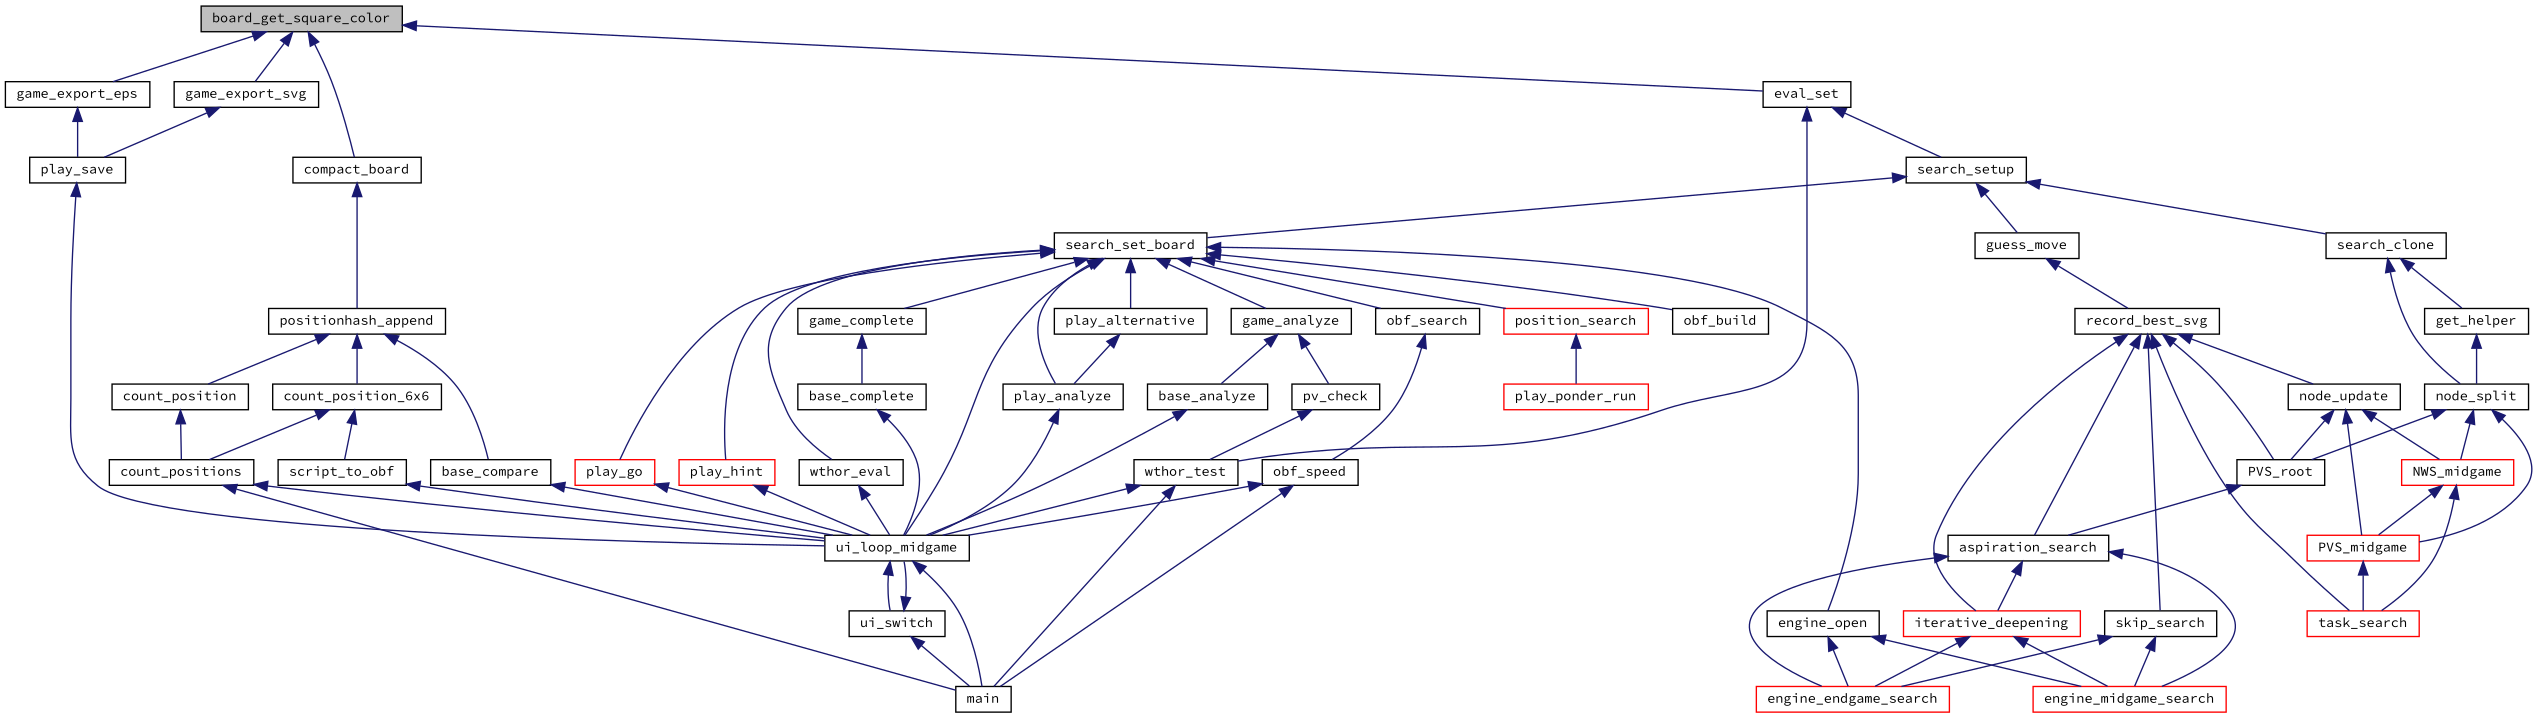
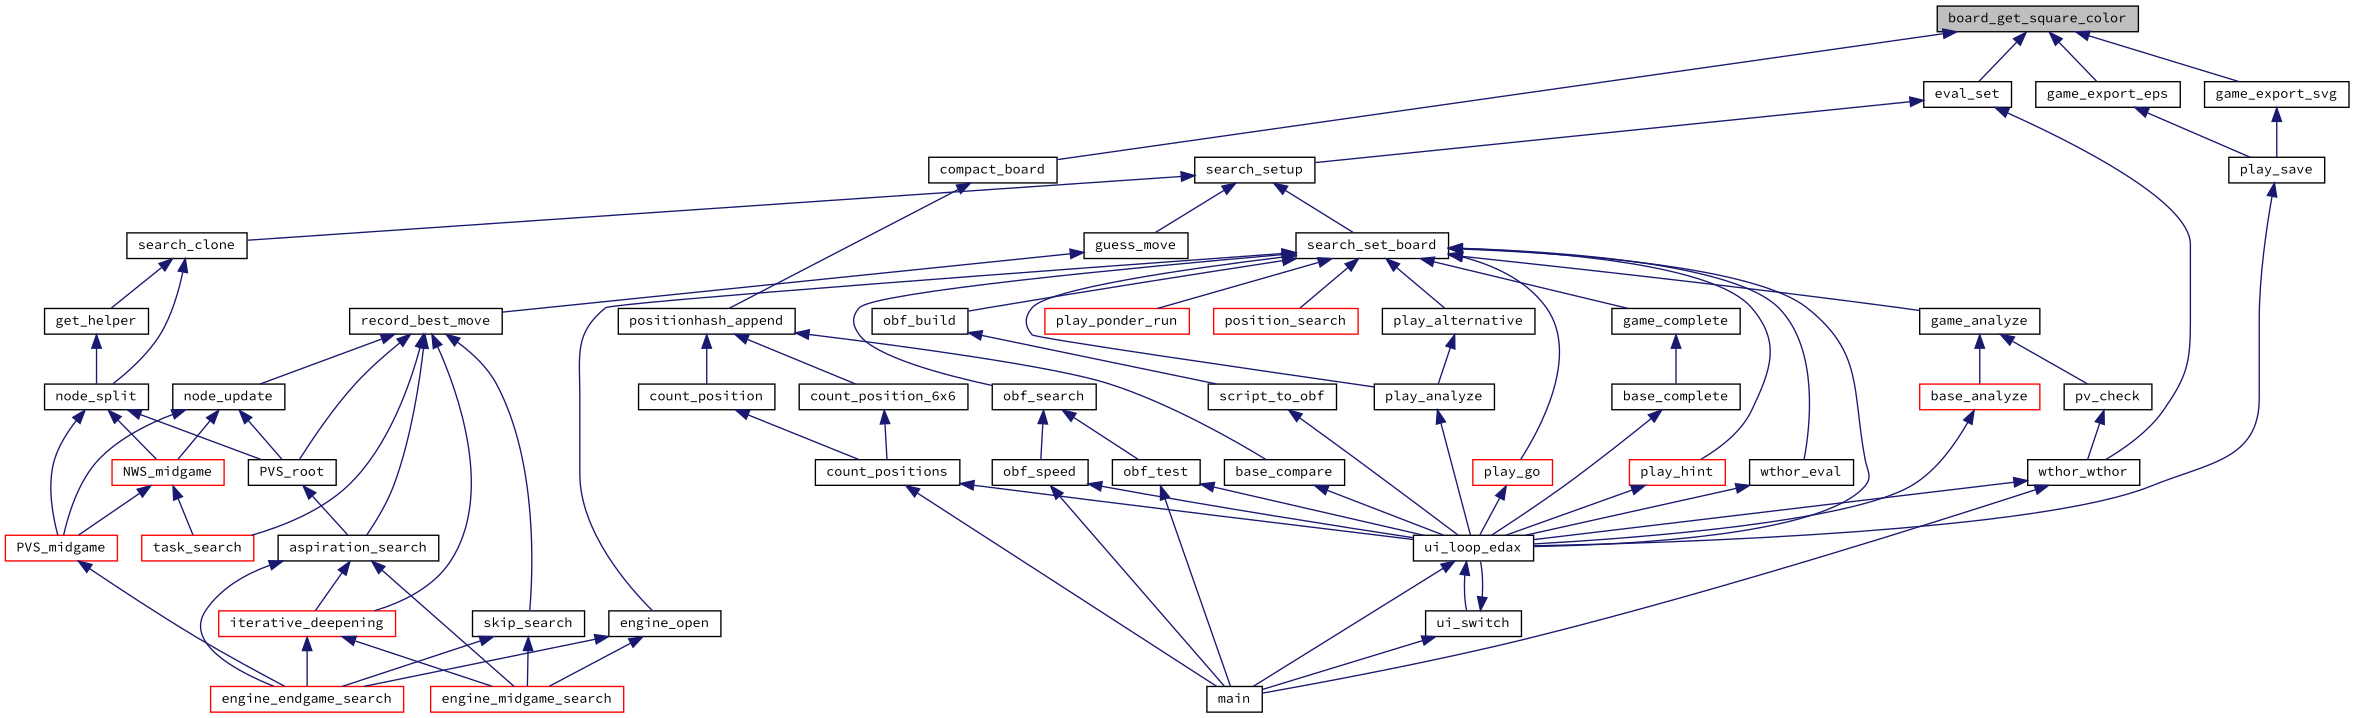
  digraph {
    fontname="Source Code Pro"
    rankdir=TB
    node [color=black fontname="Source Code Pro" fontsize=10 shape=record]
    edge [color=midnightblue dir=back fontname="Source Code Pro" fontsize=10 labelfontname=FreeSans labelfontsize=10 style=solid]
    n1 [fillcolor=grey75 fontcolor=black height=0.2 label=board_get_square_color style=filled width=0.4]
    n2 [height=0.2 label=compact_board width=0.4]
    n3 [height=0.2 label=eval_set width=0.4]
    n4 [height=0.2 label=game_export_eps width=0.4]
    n5 [height=0.2 label=game_export_svg width=0.4]
    n6 [height=0.2 label=positionhash_append width=0.4]
    n7 [height=0.2 label=search_setup width=0.4]
-   n8 [height=0.2 label=wthor_test width=0.4]
+   n8 [height=0.2 label=wthor_wthor width=0.4]
    n9 [height=0.2 label=play_save width=0.4]
    n10 [height=0.2 label=base_compare width=0.4]
    n11 [height=0.2 label=count_position width=0.4]
    n12 [height=0.2 label=count_position_6x6 width=0.4]
-   n13 [height=0.2 label=ui_loop_midgame width=0.4]
+   n13 [height=0.2 label=ui_loop_edax width=0.4]
    n14 [height=0.2 label=count_positions width=0.4]
    n15 [height=0.2 label=main width=0.4]
    n16 [height=0.2 label=ui_switch width=0.4]
    n17 [height=0.2 label=guess_move width=0.4]
    n18 [height=0.2 label=search_clone width=0.4]
    n19 [height=0.2 label=search_set_board width=0.4]
-   n20 [height=0.2 label=record_best_svg width=0.4]
+   n20 [height=0.2 label=record_best_move width=0.4]
    n21 [height=0.2 label=get_helper width=0.4]
    n22 [height=0.2 label=node_split width=0.4]
    n23 [height=0.2 label=engine_open width=0.4]
    n24 [height=0.2 label=game_analyze width=0.4]
    n25 [height=0.2 label=game_complete width=0.4]
    n26 [height=0.2 label=obf_build width=0.4]
    n27 [height=0.2 label=obf_search width=0.4]
    n28 [height=0.2 label=play_alternative width=0.4]
    n29 [height=0.2 label=play_analyze width=0.4]
    n30 [color=red height=0.2 label=play_go width=0.4]
    n31 [color=red height=0.2 label=play_hint width=0.4]
    n32 [color=red height=0.2 label=play_ponder_run width=0.4]
    n33 [color=red height=0.2 label=position_search width=0.4]
    n34 [height=0.2 label=wthor_eval width=0.4]
    n35 [height=0.2 label=aspiration_search width=0.4]
    n36 [color=red height=0.2 label=iterative_deepening width=0.4]
    n37 [height=0.2 label=node_update width=0.4]
    n38 [color=red height=0.2 label=task_search width=0.4]
    n39 [height=0.2 label=PVS_root width=0.4]
    n40 [height=0.2 label=skip_search width=0.4]
    n41 [color=red height=0.2 label=engine_endgame_search width=0.4]
    n42 [color=red height=0.2 label=engine_midgame_search width=0.4]
    n43 [color=red height=0.2 label=NWS_midgame width=0.4]
    n44 [color=red height=0.2 label=PVS_midgame width=0.4]
-   n45 [height=0.2 label=base_analyze width=0.4]
+   n45 [color=red height=0.2 label=base_analyze width=0.4]
    n46 [height=0.2 label=pv_check width=0.4]
    n47 [height=0.2 label=base_complete width=0.4]
    n48 [height=0.2 label=script_to_obf width=0.4]
    n49 [height=0.2 label=obf_speed width=0.4]
+   n50 [height=0.2 label=obf_test width=0.4]
    n1 -> n2
    n1 -> n3
    n1 -> n4
    n1 -> n5
    n2 -> n6
    n3 -> n7
    n3 -> n8
    n4 -> n9
    n5 -> n9
    n6 -> n10
    n6 -> n11
    n6 -> n12
    n7 -> n17
    n7 -> n18
    n7 -> n19
    n8 -> n13
    n8 -> n15
    n9 -> n13
    n10 -> n13
    n11 -> n14
    n12 -> n14
    n13 -> n15
    n13 -> n16
    n14 -> n13
    n14 -> n15
    n16 -> n13
    n16 -> n15
    n17 -> n20
    n18 -> n21
    n18 -> n22
    n19 -> n13
    n19 -> n23
    n19 -> n24
    n19 -> n25
    n19 -> n26
    n19 -> n27
    n19 -> n28
    n19 -> n29
    n19 -> n30
    n19 -> n31
-   n33 -> n32
+   n19 -> n32
    n19 -> n33
    n19 -> n34
    n20 -> n35
    n20 -> n36
    n20 -> n37
    n20 -> n38
    n20 -> n39
    n20 -> n40
    n21 -> n22
    n22 -> n39
    n22 -> n43
    n22 -> n44
    n23 -> n41
    n23 -> n42
    n24 -> n45
    n24 -> n46
    n25 -> n47
-   n12 -> n48
+   n26 -> n48
    n27 -> n49
+   n27 -> n50
    n28 -> n29
    n29 -> n13
    n30 -> n13
    n31 -> n13
    n34 -> n13
    n35 -> n36
    n35 -> n41
    n35 -> n42
    n36 -> n41
    n36 -> n42
    n37 -> n39
    n37 -> n43
    n37 -> n44
    n39 -> n35
    n40 -> n41
    n40 -> n42
    n43 -> n38
    n43 -> n44
-   n44 -> n38
+   n44 -> n41
    n45 -> n13
    n46 -> n8
    n47 -> n13
    n48 -> n13
    n49 -> n13
    n49 -> n15
+   n50 -> n13
+   n50 -> n15
  }
